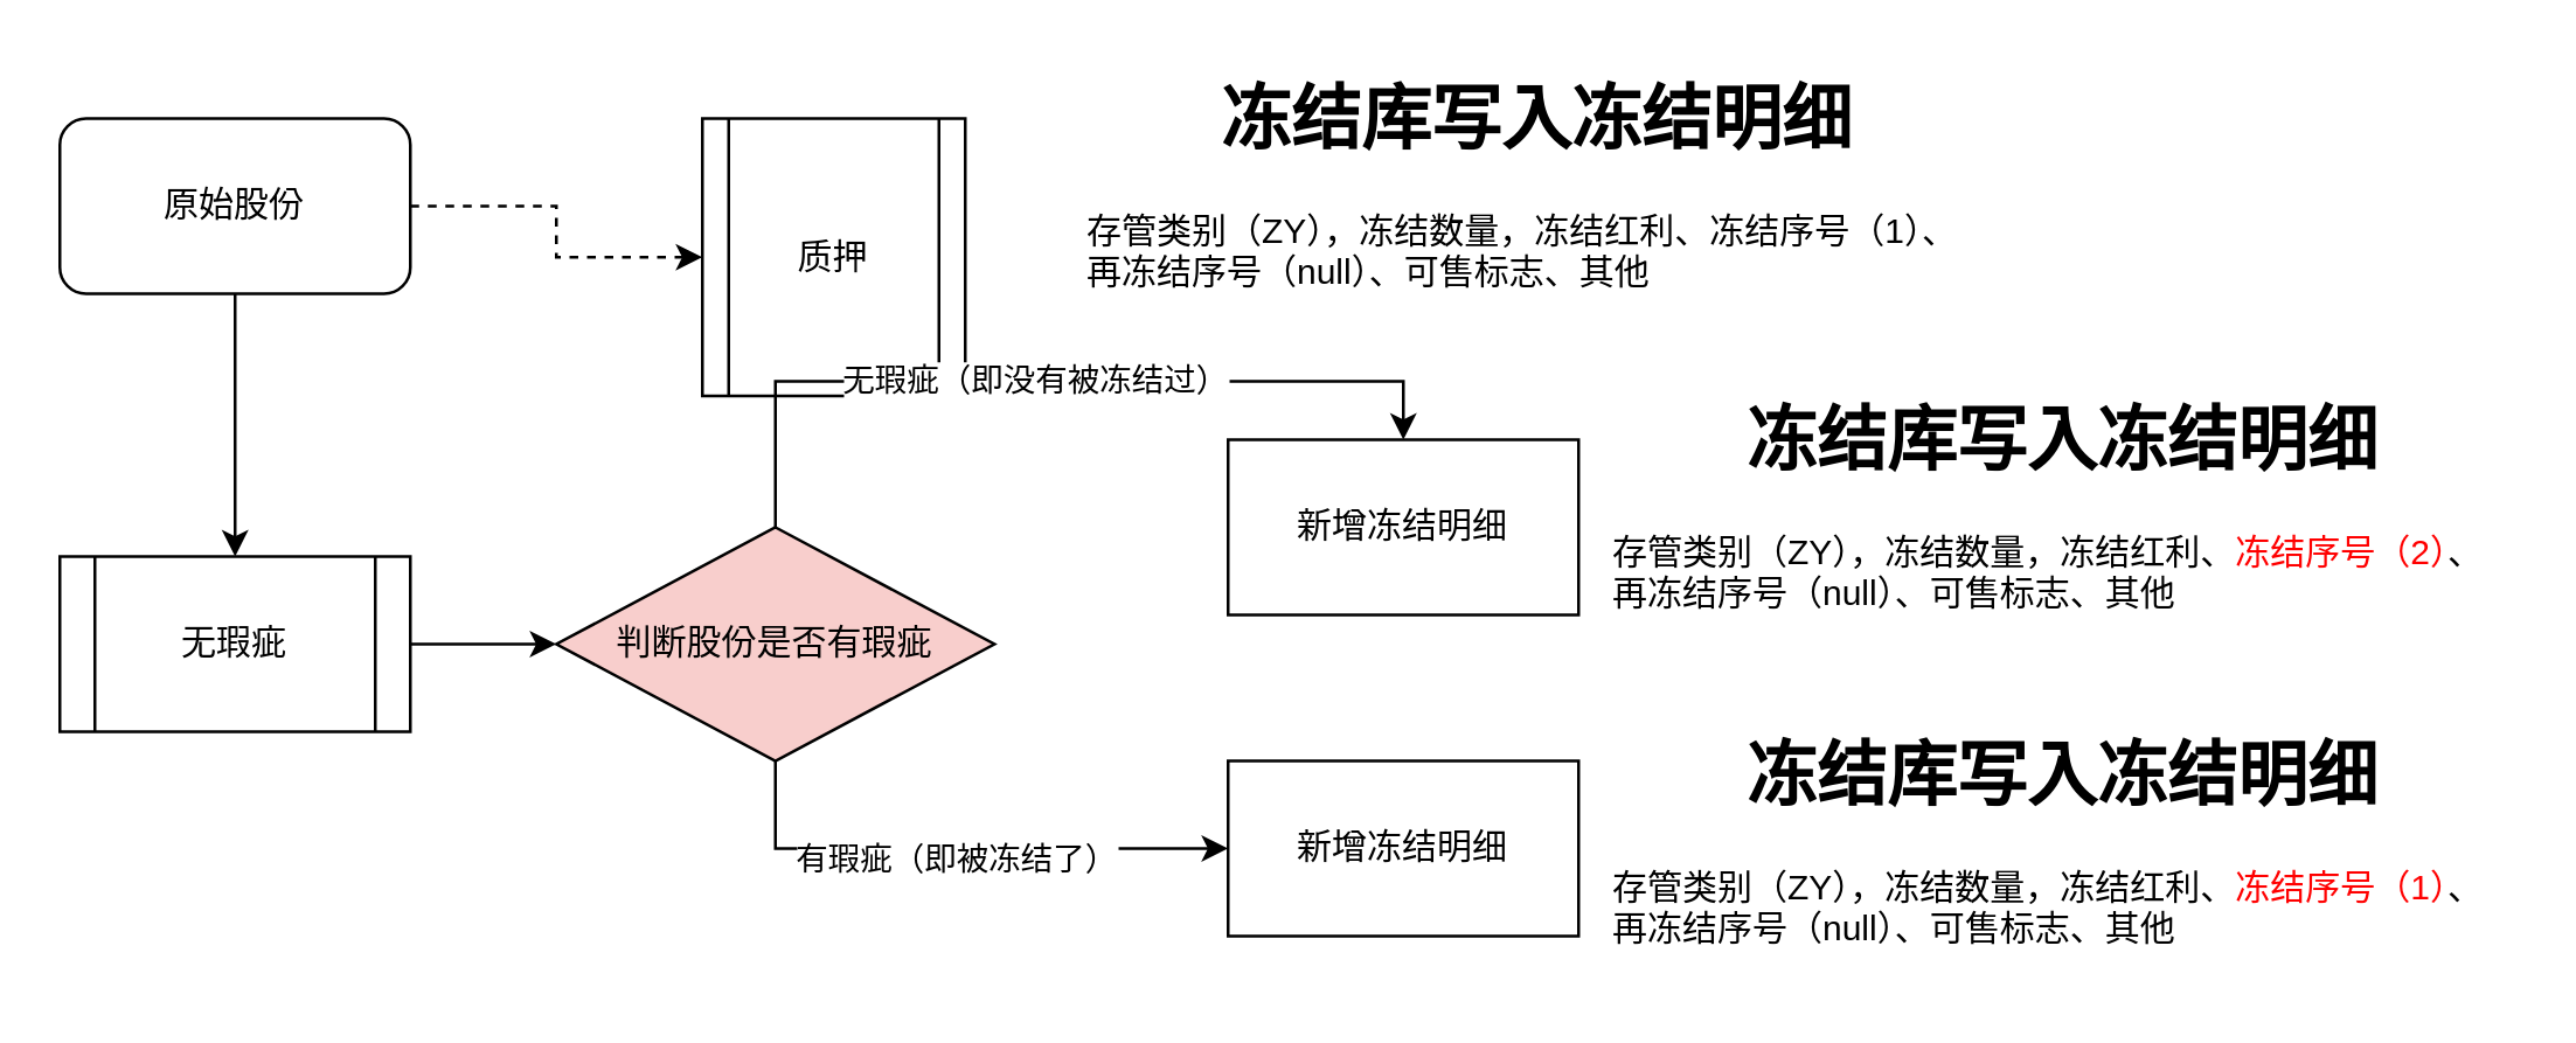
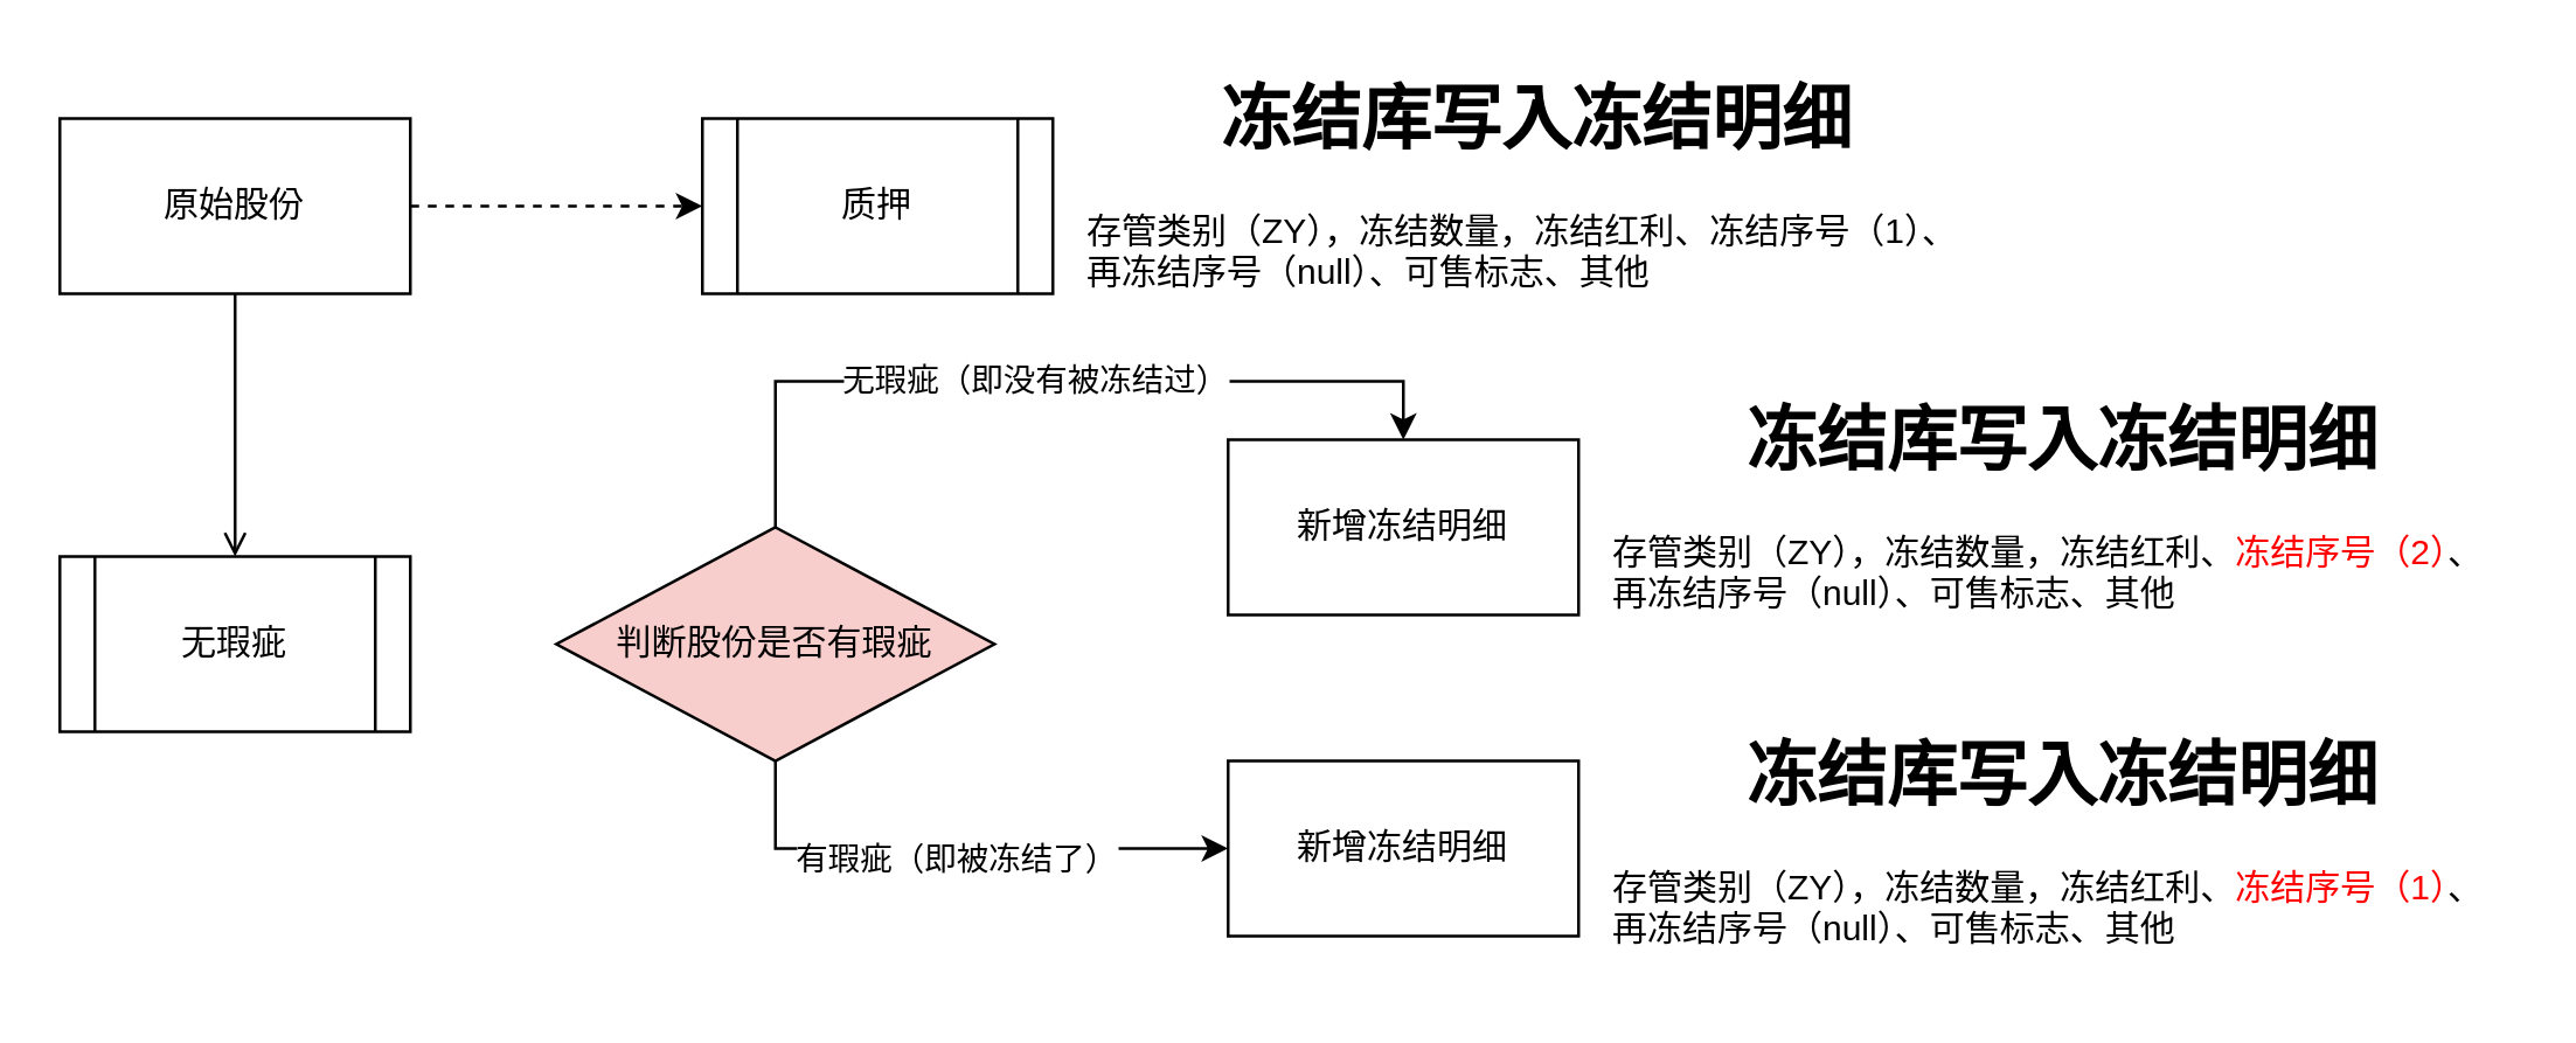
  <mxCell id="0" />
  <mxCell id="1" parent="0" />
  <mxCell id="2" style="edgeStyle=orthogonalEdgeStyle;rounded=0;orthogonalLoop=1;jettySize=auto;html=1;exitX=1;exitY=0.5;exitDx=0;exitDy=0;entryX=0;entryY=0.5;entryDx=0;entryDy=0;dashed=1;" edge="1" parent="1" source="4" target="5"><mxGeometry relative="1" as="geometry" /></mxCell>
- <mxCell id="3" style="edgeStyle=orthogonalEdgeStyle;rounded=0;orthogonalLoop=1;jettySize=auto;html=1;exitX=0.5;exitY=1;exitDx=0;exitDy=0;entryX=0.5;entryY=0;entryDx=0;entryDy=0;" edge="1" parent="1" source="4" target="8"><mxGeometry relative="1" as="geometry" /></mxCell>
- <mxCell id="4" value="原始股份" style="rounded=1;whiteSpace=wrap;html=1;" vertex="1" parent="1"><mxGeometry x="20" y="40" width="120" height="60" as="geometry" /></mxCell>
- <mxCell id="5" value="质押" style="shape=process;whiteSpace=wrap;html=1;backgroundOutline=1;" vertex="1" parent="1"><mxGeometry x="240" y="40" width="90" height="95" as="geometry" /></mxCell>
+ <mxCell id="3" style="edgeStyle=orthogonalEdgeStyle;rounded=0;orthogonalLoop=1;jettySize=auto;html=1;exitX=0.5;exitY=1;exitDx=0;exitDy=0;entryX=0.5;entryY=0;entryDx=0;entryDy=0;endArrow=open;" edge="1" parent="1" source="4" target="8"><mxGeometry relative="1" as="geometry" /></mxCell>
+ <mxCell id="4" value="原始股份" style="whiteSpace=wrap;html=1;rounded=0;" vertex="1" parent="1"><mxGeometry x="20" y="40" width="120" height="60" as="geometry" /></mxCell>
+ <mxCell id="5" value="质押" style="shape=process;whiteSpace=wrap;html=1;backgroundOutline=1;" vertex="1" parent="1"><mxGeometry x="240" y="40" width="120" height="60" as="geometry" /></mxCell>
  <mxCell id="6" value="&lt;h1 style=&quot;text-align: center; margin-top: 0px;&quot;&gt;冻结库写入冻结明细&lt;/h1&gt;&lt;p&gt;存管类别（ZY），冻结数量，冻结红利、冻结序号（1）、再冻结序号（null）、可售标志、其他&lt;/p&gt;" style="text;html=1;whiteSpace=wrap;overflow=hidden;rounded=0;" vertex="1" parent="1"><mxGeometry x="370" y="20" width="310" height="90" as="geometry" /></mxCell>
- <mxCell id="7" style="edgeStyle=orthogonalEdgeStyle;rounded=0;orthogonalLoop=1;jettySize=auto;html=1;exitX=1;exitY=0.5;exitDx=0;exitDy=0;entryX=0;entryY=0.5;entryDx=0;entryDy=0;" edge="1" parent="1" source="8" target="13"><mxGeometry relative="1" as="geometry"><mxPoint x="180" y="220" as="targetPoint" /></mxGeometry></mxCell>
  <mxCell id="8" value="无瑕疵" style="shape=process;whiteSpace=wrap;html=1;backgroundOutline=1;" vertex="1" parent="1"><mxGeometry x="20" y="190" width="120" height="60" as="geometry" /></mxCell>
  <mxCell id="9" style="edgeStyle=orthogonalEdgeStyle;rounded=0;orthogonalLoop=1;jettySize=auto;html=1;exitX=0.5;exitY=0;exitDx=0;exitDy=0;entryX=0.5;entryY=0;entryDx=0;entryDy=0;" edge="1" parent="1" source="13" target="14"><mxGeometry relative="1" as="geometry" /></mxCell>
  <mxCell id="10" value="无瑕疵（即没有被冻结过）" style="edgeLabel;html=1;align=center;verticalAlign=middle;resizable=0;points=[];" vertex="1" connectable="0" parent="9"><mxGeometry x="-0.032" y="1" relative="1" as="geometry"><mxPoint as="offset" /></mxGeometry></mxCell>
  <mxCell id="11" style="edgeStyle=orthogonalEdgeStyle;rounded=0;orthogonalLoop=1;jettySize=auto;html=1;exitX=0.5;exitY=1;exitDx=0;exitDy=0;entryX=0;entryY=0.5;entryDx=0;entryDy=0;" edge="1" parent="1" source="13" target="16"><mxGeometry relative="1" as="geometry" /></mxCell>
  <mxCell id="12" value="有瑕疵（即被冻结了）" style="edgeLabel;html=1;align=center;verticalAlign=middle;resizable=0;points=[];" vertex="1" connectable="0" parent="11"><mxGeometry x="-0.016" y="-3" relative="1" as="geometry"><mxPoint as="offset" /></mxGeometry></mxCell>
  <mxCell id="13" value="判断股份是否有瑕疵" style="rhombus;whiteSpace=wrap;html=1;fillColor=#f8cecc;" vertex="1" parent="1"><mxGeometry x="190" y="180" width="150" height="80" as="geometry" /></mxCell>
  <mxCell id="14" value="新增冻结明细" style="rounded=0;whiteSpace=wrap;html=1;" vertex="1" parent="1"><mxGeometry x="420" y="150" width="120" height="60" as="geometry" /></mxCell>
  <mxCell id="15" value="&lt;h1 style=&quot;text-align: center; margin-top: 0px;&quot;&gt;冻结库写入冻结明细&lt;/h1&gt;&lt;p&gt;存管类别（ZY），冻结数量，冻结红利、&lt;font style=&quot;color: rgb(255, 0, 0);&quot;&gt;冻结序号（2）&lt;/font&gt;、再冻结序号（null）、可售标志、其他&lt;/p&gt;" style="text;html=1;whiteSpace=wrap;overflow=hidden;rounded=0;" vertex="1" parent="1"><mxGeometry x="550" y="130" width="310" height="90" as="geometry" /></mxCell>
  <mxCell id="16" value="新增冻结明细" style="rounded=0;whiteSpace=wrap;html=1;" vertex="1" parent="1"><mxGeometry x="420" y="260" width="120" height="60" as="geometry" /></mxCell>
  <mxCell id="17" value="&lt;h1 style=&quot;text-align: center; margin-top: 0px;&quot;&gt;冻结库写入冻结明细&lt;/h1&gt;&lt;p&gt;存管类别（ZY），冻结数量，冻结红利、&lt;font style=&quot;color: rgb(255, 0, 0);&quot;&gt;冻结序号（1）&lt;/font&gt;、再冻结序号（null）、可售标志、其他&lt;/p&gt;" style="text;html=1;whiteSpace=wrap;overflow=hidden;rounded=0;" vertex="1" parent="1"><mxGeometry x="550" y="245" width="310" height="90" as="geometry" /></mxCell>
